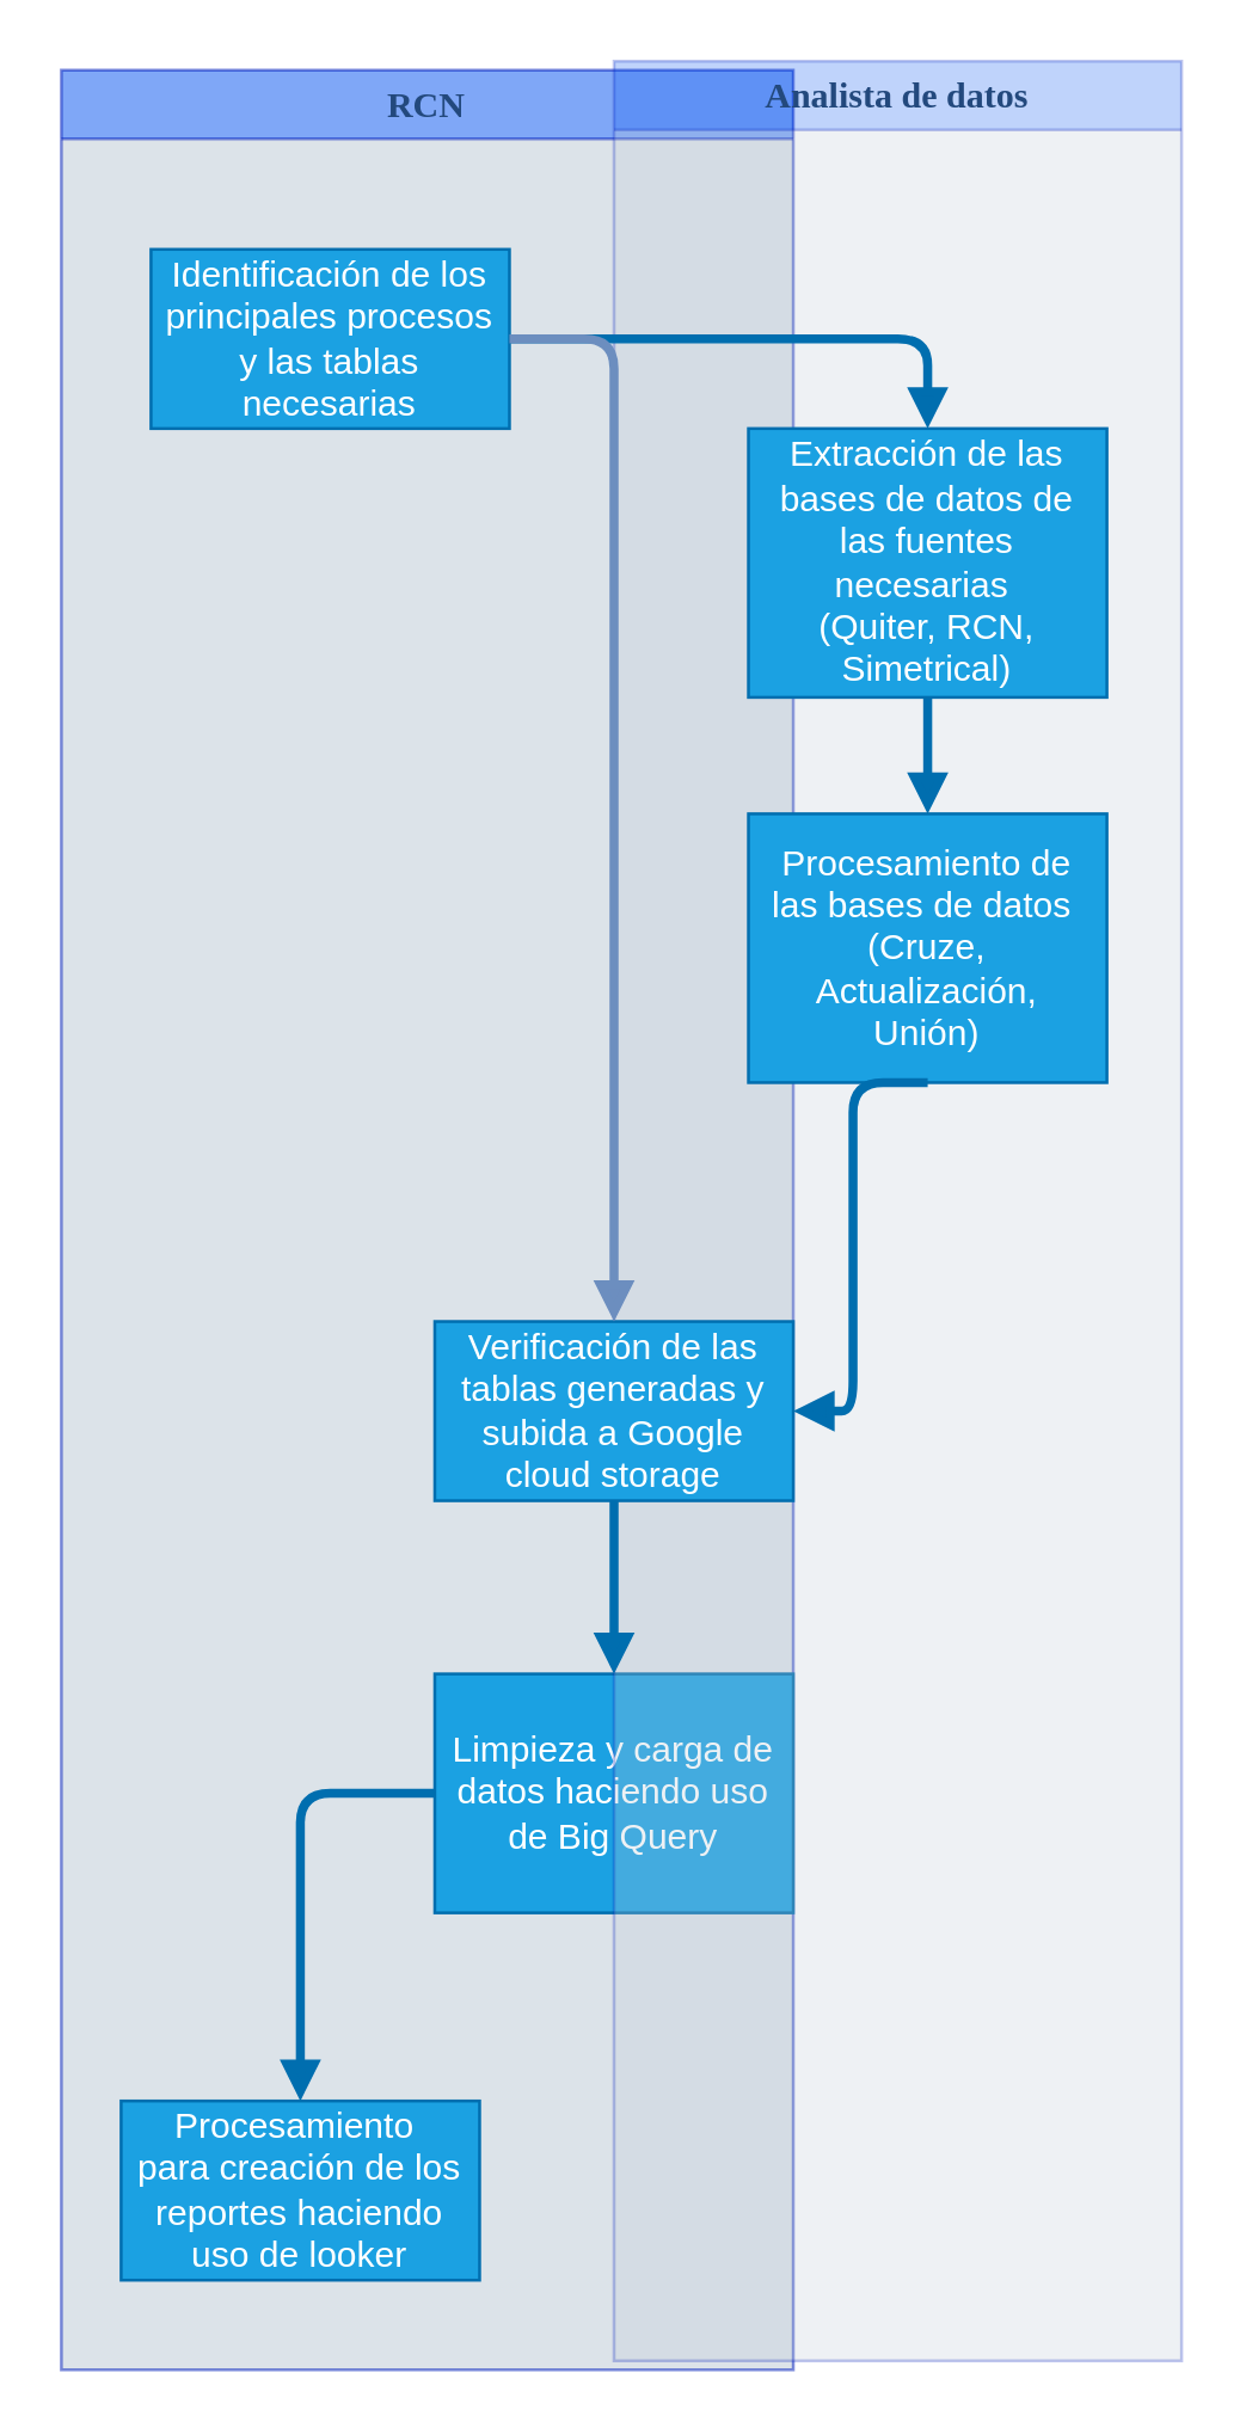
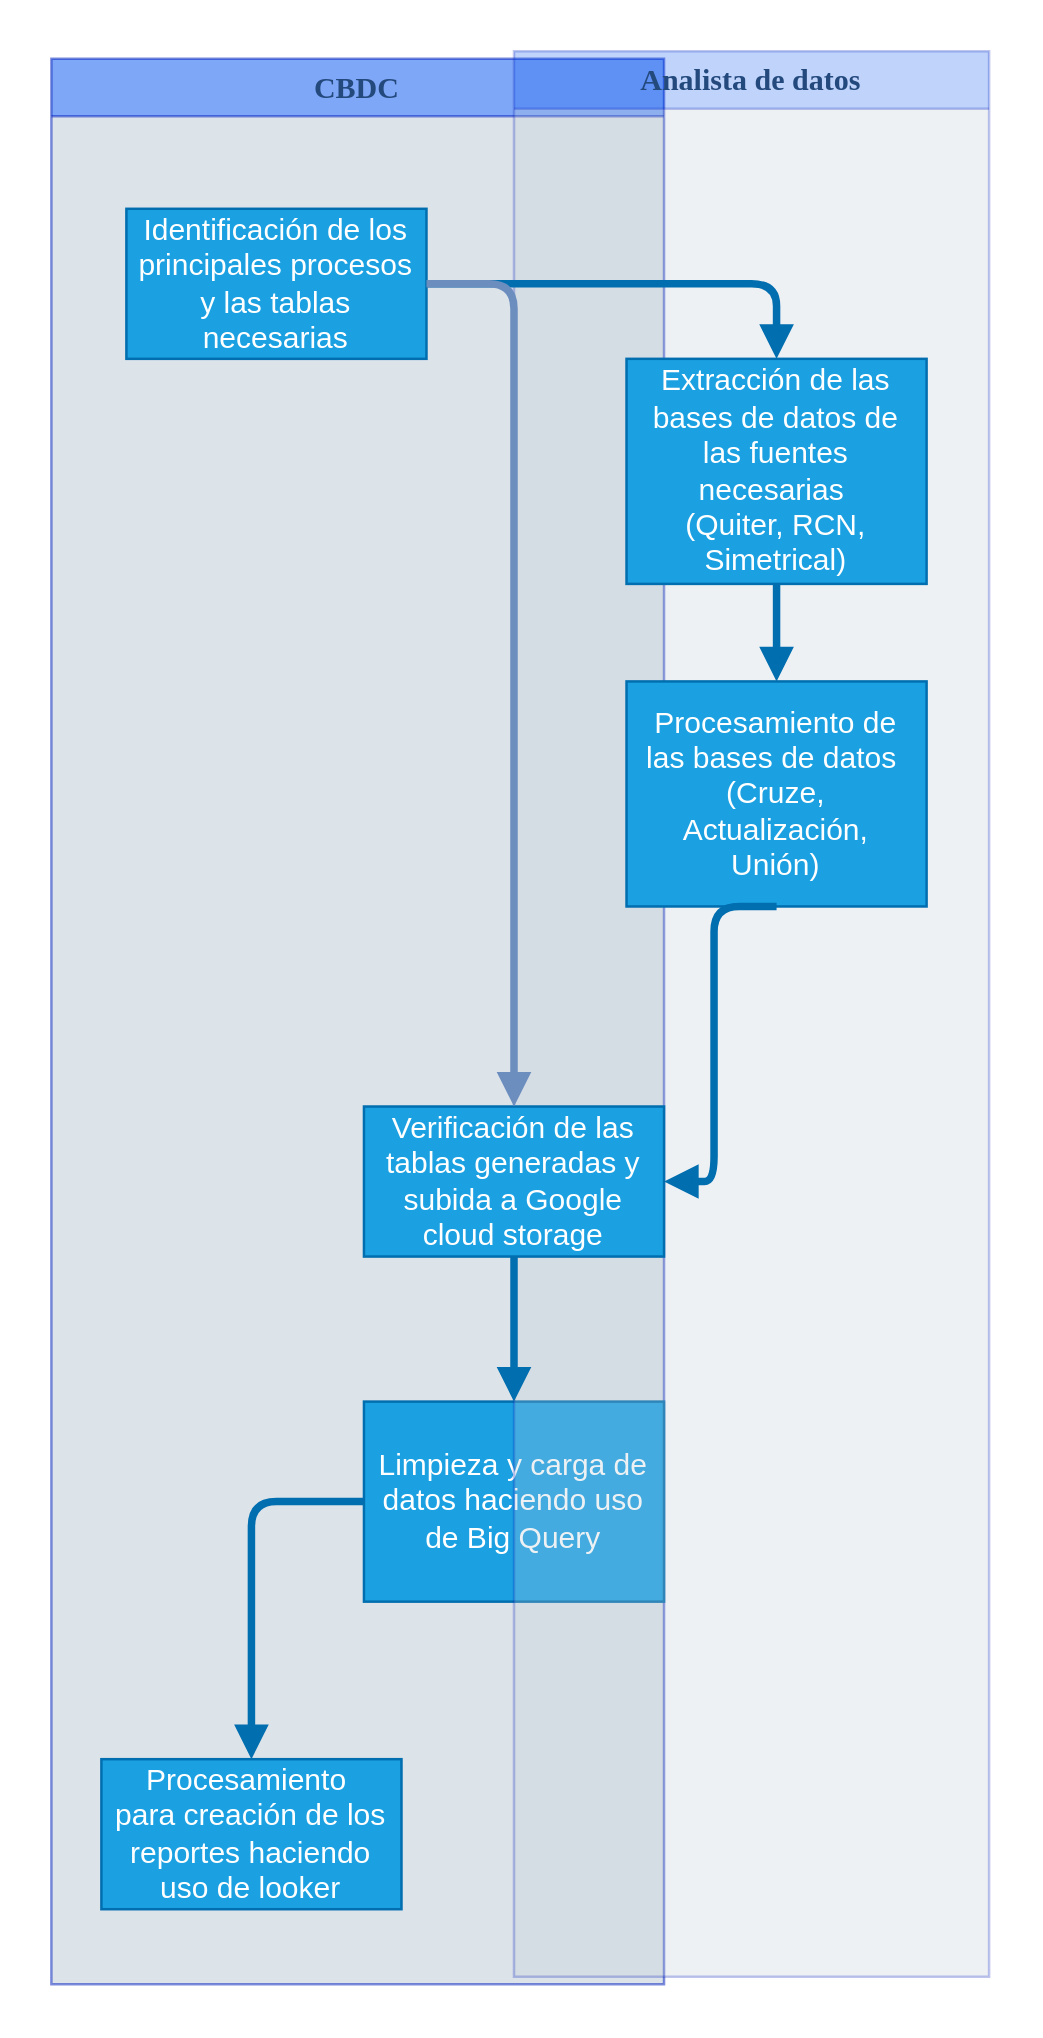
  <mxCell id="0" />
  <mxCell id="1" parent="0" />
- <mxCell id="2" value="&lt;font color=&quot;#23497d&quot;&gt;RCN&lt;/font&gt;" style="swimlane;whiteSpace=wrap;swimlaneFillColor=#BAC8D3;fontFamily=Tahoma;html=1;opacity=50;fillColor=#0050ef;fontColor=#ffffff;strokeColor=#001DBC;" parent="1" vertex="1"><mxGeometry x="20" y="23" width="245" height="770" as="geometry"><mxRectangle x="20" y="20" width="80" height="23" as="alternateBounds" /></mxGeometry></mxCell>
+ <mxCell id="2" value="&lt;font color=&quot;#23497d&quot;&gt;CBDC&lt;/font&gt;" style="swimlane;whiteSpace=wrap;swimlaneFillColor=#BAC8D3;fontFamily=Tahoma;html=1;opacity=50;fillColor=#0050ef;fontColor=#ffffff;strokeColor=#001DBC;" parent="1" vertex="1"><mxGeometry x="20" y="23" width="245" height="770" as="geometry"><mxRectangle x="20" y="20" width="80" height="23" as="alternateBounds" /></mxGeometry></mxCell>
  <mxCell id="3" value="Identificación de los principales procesos y las tablas necesarias" style="whiteSpace=wrap;shadow=0;fontColor=#ffffff;fontFamily=Helvetica;fontStyle=0;html=1;fontSize=12;strokeColor=#006EAF;fillColor=#1ba1e2;spacing=6;verticalAlign=middle;" parent="2" vertex="1"><mxGeometry x="30" y="60" width="120" height="60" as="geometry" /></mxCell>
  <mxCell id="4" value="Procesamiento&amp;nbsp; para creación de los reportes haciendo uso de looker" style="whiteSpace=wrap;strokeColor=#006EAF;fillColor=#1ba1e2;shadow=0;fontColor=#ffffff;fontFamily=Helvetica;fontStyle=0;html=1;fontSize=12;spacing=6;verticalAlign=middle;" vertex="1" parent="2"><mxGeometry x="20" y="680" width="120" height="60" as="geometry" /></mxCell>
  <mxCell id="5" value="Limpieza y carga de datos haciendo uso de Big Query" style="whiteSpace=wrap;strokeColor=#006EAF;fillColor=#1ba1e2;shadow=0;fontColor=#ffffff;fontFamily=Helvetica;fontStyle=0;html=1;fontSize=12;spacing=6;verticalAlign=middle;" parent="2" vertex="1"><mxGeometry x="125" y="537" width="120" height="80" as="geometry" /></mxCell>
  <mxCell id="6" value="" style="edgeStyle=segmentEdgeStyle;strokeColor=#006EAF;strokeWidth=3;html=1;endArrow=block;endFill=1;fillColor=#1ba1e2;" edge="1" parent="2" source="5" target="4"><mxGeometry width="100" height="100" relative="1" as="geometry"><mxPoint x="107.5" y="508" as="sourcePoint" /><mxPoint x="102.5" y="658" as="targetPoint" /></mxGeometry></mxCell>
  <mxCell id="7" value="&lt;font color=&quot;#23497d&quot;&gt;Analista de datos&lt;/font&gt;" style="swimlane;whiteSpace=wrap;fillColor=#0050ef;swimlaneFillColor=#BAC8D3;fontColor=#ffffff;fontFamily=Tahoma;html=1;strokeColor=#001DBC;opacity=25;" parent="1" vertex="1"><mxGeometry x="205" y="20" width="190" height="770" as="geometry"><mxRectangle x="20" y="20" width="80" height="23" as="alternateBounds" /></mxGeometry></mxCell>
  <mxCell id="8" value="Extracción de las bases de datos de las fuentes necesarias&amp;nbsp;&lt;br&gt;(Quiter, RCN, Simetrical)" style="whiteSpace=wrap;shadow=0;fontColor=#ffffff;fontFamily=Helvetica;fontStyle=0;html=1;fontSize=12;strokeColor=#006EAF;fillColor=#1ba1e2;spacing=6;verticalAlign=middle;" parent="7" vertex="1"><mxGeometry x="45" y="123" width="120" height="90" as="geometry" /></mxCell>
  <mxCell id="9" value="" style="edgeStyle=segmentEdgeStyle;strokeColor=#006EAF;strokeWidth=3;html=1;endArrow=block;endFill=1;fillColor=#1ba1e2;" parent="7" source="8" target="10" edge="1"><mxGeometry width="100" height="100" relative="1" as="geometry"><mxPoint x="-10" y="100" as="sourcePoint" /><mxPoint x="80" y="231" as="targetPoint" /></mxGeometry></mxCell>
  <mxCell id="10" value="Procesamiento de las bases de datos&amp;nbsp;&lt;br&gt;(Cruze, Actualización, Unión)" style="whiteSpace=wrap;shadow=0;fontColor=#ffffff;fontFamily=Helvetica;fontStyle=0;html=1;fontSize=12;strokeColor=#006EAF;fillColor=#1ba1e2;spacing=6;verticalAlign=middle;" vertex="1" parent="7"><mxGeometry x="45" y="252" width="120" height="90" as="geometry" /></mxCell>
  <mxCell id="11" value="Verificación de las tablas generadas y subida a Google cloud storage" style="whiteSpace=wrap;strokeColor=#006EAF;fillColor=#1ba1e2;shadow=0;fontColor=#ffffff;fontFamily=Helvetica;fontStyle=0;html=1;fontSize=12;spacing=6;verticalAlign=middle;" parent="7" vertex="1"><mxGeometry x="-60" y="422" width="120" height="60" as="geometry" /></mxCell>
  <mxCell id="12" value="" style="edgeStyle=segmentEdgeStyle;strokeColor=#006EAF;strokeWidth=3;html=1;endArrow=block;endFill=1;fillColor=#1ba1e2;exitX=0.5;exitY=1;exitDx=0;exitDy=0;entryX=1;entryY=0.5;entryDx=0;entryDy=0;" edge="1" parent="7" source="10" target="11"><mxGeometry width="100" height="100" relative="1" as="geometry"><mxPoint x="80" y="410" as="sourcePoint" /><mxPoint x="120" y="473" as="targetPoint" /><Array as="points"><mxPoint x="80" y="342" /><mxPoint x="80" y="452" /></Array></mxGeometry></mxCell>
  <mxCell id="13" value="" style="edgeStyle=segmentEdgeStyle;strokeColor=#006EAF;strokeWidth=3;html=1;endArrow=block;endFill=1;fillColor=#1ba1e2;" parent="1" source="3" target="8" edge="1"><mxGeometry x="164.5" y="178.5" width="100" height="100" as="geometry"><mxPoint x="250" y="212" as="sourcePoint" /><mxPoint x="350" y="112" as="targetPoint" /></mxGeometry></mxCell>
  <mxCell id="14" value="" style="edgeStyle=segmentEdgeStyle;strokeColor=#6c8ebf;strokeWidth=3;html=1;endArrow=block;endFill=1;fillColor=#dae8fc;gradientColor=#7ea6e0;" parent="1" source="3" target="11" edge="1"><mxGeometry width="100" height="100" relative="1" as="geometry"><mxPoint x="205" y="133" as="sourcePoint" /><mxPoint x="305" y="208" as="targetPoint" /></mxGeometry></mxCell>
  <mxCell id="15" value="" style="edgeStyle=segmentEdgeStyle;strokeColor=#006EAF;strokeWidth=3;html=1;endArrow=block;endFill=1;fillColor=#1ba1e2;exitX=0.5;exitY=1;exitDx=0;exitDy=0;" parent="1" source="11" target="5" edge="1"><mxGeometry width="100" height="100" relative="1" as="geometry"><mxPoint x="250" y="498" as="sourcePoint" /><mxPoint x="315" y="560.5" as="targetPoint" /></mxGeometry></mxCell>
